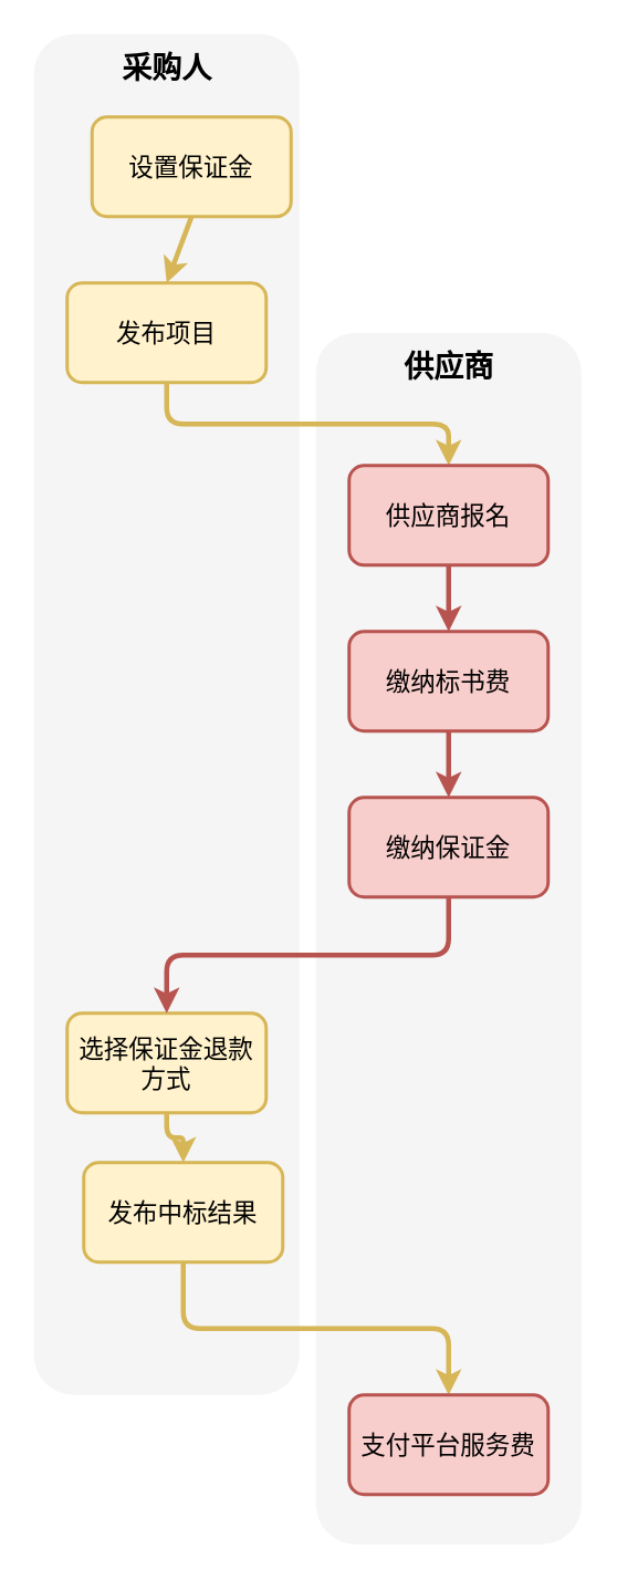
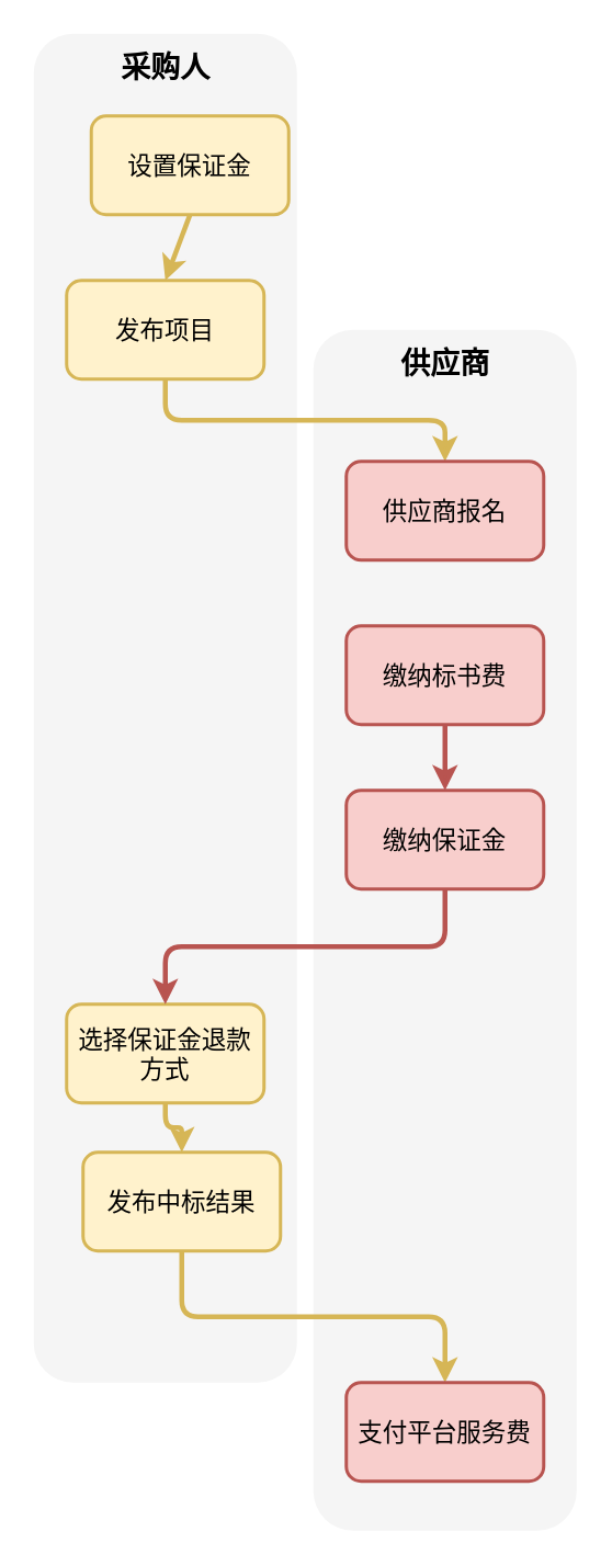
  <mxCell id="0" />
  <mxCell id="1" parent="0" />
  <mxCell id="2" value="" style="rounded=1;whiteSpace=wrap;html=1;fillColor=#f5f5f5;fontColor=#333333;strokeColor=none;" vertex="1" parent="1"><mxGeometry x="190" y="200" width="160" height="730" as="geometry" /></mxCell>
  <mxCell id="3" value="" style="rounded=1;whiteSpace=wrap;html=1;fillColor=#f5f5f5;fontColor=#333333;strokeColor=none;" vertex="1" parent="1"><mxGeometry x="20" y="20" width="160" height="820" as="geometry" /></mxCell>
  <mxCell id="4" style="edgeStyle=none;html=1;exitX=0.5;exitY=1;exitDx=0;exitDy=0;entryX=0.5;entryY=0;entryDx=0;entryDy=0;fontFamily=仿宋;fillColor=#fff2cc;strokeColor=#d6b656;strokeWidth=3;" edge="1" parent="1" source="5" target="7"><mxGeometry relative="1" as="geometry" /></mxCell>
  <mxCell id="5" value="设置保证金" style="rounded=1;whiteSpace=wrap;html=1;fontFamily=仿宋;fillColor=#fff2cc;strokeColor=#d6b656;strokeWidth=2;fontSize=15;" vertex="1" parent="1"><mxGeometry x="55" y="70" width="120" height="60" as="geometry" /></mxCell>
  <mxCell id="6" style="edgeStyle=orthogonalEdgeStyle;html=1;exitX=0.5;exitY=1;exitDx=0;exitDy=0;entryX=0.5;entryY=0;entryDx=0;entryDy=0;fillColor=#fff2cc;strokeColor=#d6b656;strokeWidth=3;" edge="1" parent="1" source="7" target="11"><mxGeometry relative="1" as="geometry" /></mxCell>
  <mxCell id="7" value="发布项目" style="rounded=1;whiteSpace=wrap;html=1;fontFamily=仿宋;fillColor=#fff2cc;strokeColor=#d6b656;strokeWidth=2;fontSize=15;" vertex="1" parent="1"><mxGeometry x="40" y="170" width="120" height="60" as="geometry" /></mxCell>
  <mxCell id="8" style="edgeStyle=orthogonalEdgeStyle;html=1;exitX=0.5;exitY=1;exitDx=0;exitDy=0;entryX=0.5;entryY=0;entryDx=0;entryDy=0;fontFamily=仿宋;fillColor=#fff2cc;strokeColor=#d6b656;strokeWidth=3;" edge="1" parent="1" source="9" target="17"><mxGeometry relative="1" as="geometry" /></mxCell>
  <mxCell id="9" value="选择保证金退款方式" style="whiteSpace=wrap;html=1;rounded=1;fontFamily=仿宋;fillColor=#fff2cc;strokeColor=#d6b656;strokeWidth=2;fontSize=15;" vertex="1" parent="1"><mxGeometry x="40" y="610" width="120" height="60" as="geometry" /></mxCell>
- <mxCell id="10" value="" style="edgeStyle=none;html=1;fontFamily=仿宋;fillColor=#f8cecc;strokeColor=#b85450;strokeWidth=3;" edge="1" parent="1" source="11" target="13"><mxGeometry relative="1" as="geometry" /></mxCell>
  <mxCell id="11" value="供应商报名" style="whiteSpace=wrap;html=1;rounded=1;fontFamily=仿宋;fillColor=#f8cecc;strokeColor=#b85450;strokeWidth=2;fontSize=15;" vertex="1" parent="1"><mxGeometry x="210" y="280" width="120" height="60" as="geometry" /></mxCell>
  <mxCell id="12" value="" style="edgeStyle=none;html=1;fontFamily=仿宋;fillColor=#f8cecc;strokeColor=#b85450;strokeWidth=3;" edge="1" parent="1" source="13" target="15"><mxGeometry relative="1" as="geometry" /></mxCell>
  <mxCell id="13" value="缴纳标书费" style="whiteSpace=wrap;html=1;rounded=1;fontFamily=仿宋;fillColor=#f8cecc;strokeColor=#b85450;strokeWidth=2;fontSize=15;" vertex="1" parent="1"><mxGeometry x="210" y="380" width="120" height="60" as="geometry" /></mxCell>
  <mxCell id="14" style="edgeStyle=orthogonalEdgeStyle;html=1;exitX=0.5;exitY=1;exitDx=0;exitDy=0;entryX=0.5;entryY=0;entryDx=0;entryDy=0;fillColor=#f8cecc;strokeColor=#b85450;strokeWidth=3;" edge="1" parent="1" source="15" target="9"><mxGeometry relative="1" as="geometry" /></mxCell>
  <mxCell id="15" value="缴纳保证金" style="whiteSpace=wrap;html=1;rounded=1;fontFamily=仿宋;fillColor=#f8cecc;strokeColor=#b85450;strokeWidth=2;fontSize=15;" vertex="1" parent="1"><mxGeometry x="210" y="480" width="120" height="60" as="geometry" /></mxCell>
  <mxCell id="16" style="edgeStyle=orthogonalEdgeStyle;html=1;exitX=0.5;exitY=1;exitDx=0;exitDy=0;entryX=0.5;entryY=0;entryDx=0;entryDy=0;fillColor=#fff2cc;strokeColor=#d6b656;strokeWidth=3;" edge="1" parent="1" source="17" target="18"><mxGeometry relative="1" as="geometry" /></mxCell>
  <mxCell id="17" value="发布中标结果" style="whiteSpace=wrap;html=1;rounded=1;fontFamily=仿宋;fillColor=#fff2cc;strokeColor=#d6b656;strokeWidth=2;fontSize=15;" vertex="1" parent="1"><mxGeometry x="50" y="700" width="120" height="60" as="geometry" /></mxCell>
  <mxCell id="18" value="支付平台服务费" style="whiteSpace=wrap;html=1;rounded=1;fontFamily=仿宋;fillColor=#f8cecc;strokeColor=#b85450;strokeWidth=2;fontSize=15;" vertex="1" parent="1"><mxGeometry x="210" y="840" width="120" height="60" as="geometry" /></mxCell>
  <mxCell id="19" value="供应商" style="text;html=1;align=center;verticalAlign=middle;resizable=0;points=[];autosize=1;strokeColor=none;fillColor=none;fontFamily=黑体;fontStyle=1;fontSize=18;" vertex="1" parent="1"><mxGeometry x="230" y="201" width="80" height="40" as="geometry" /></mxCell>
  <mxCell id="20" value="采购人" style="text;html=1;align=center;verticalAlign=middle;resizable=0;points=[];autosize=1;strokeColor=none;fillColor=none;fontStyle=1;fontFamily=黑体;fontSize=18;" vertex="1" parent="1"><mxGeometry x="60" y="21" width="80" height="40" as="geometry" /></mxCell>
